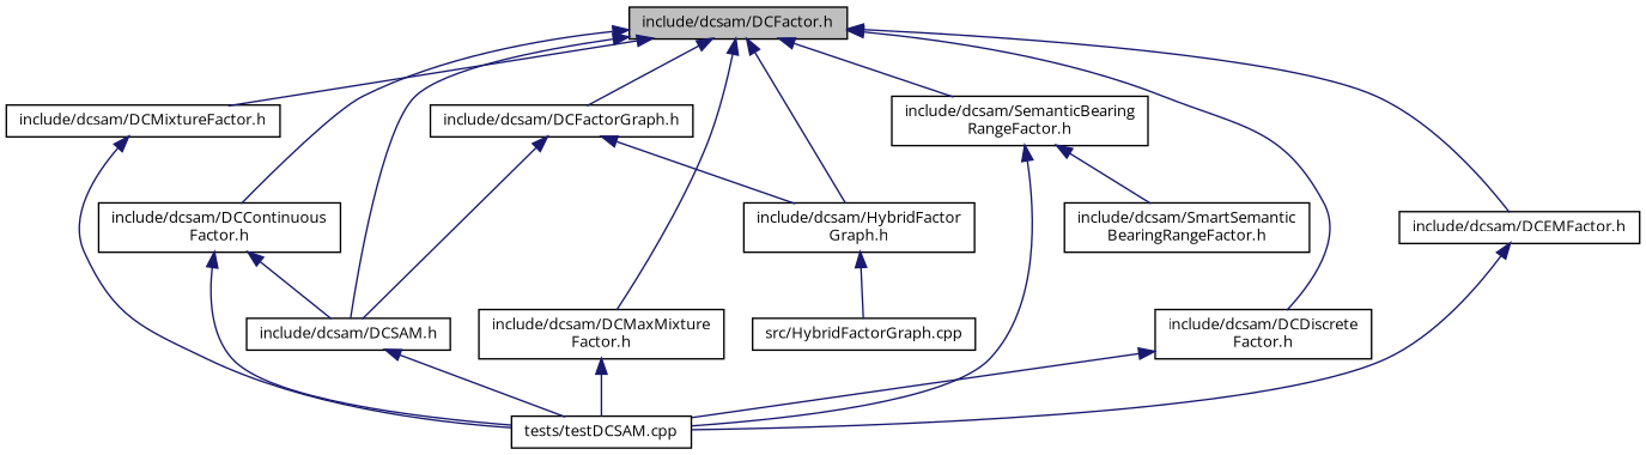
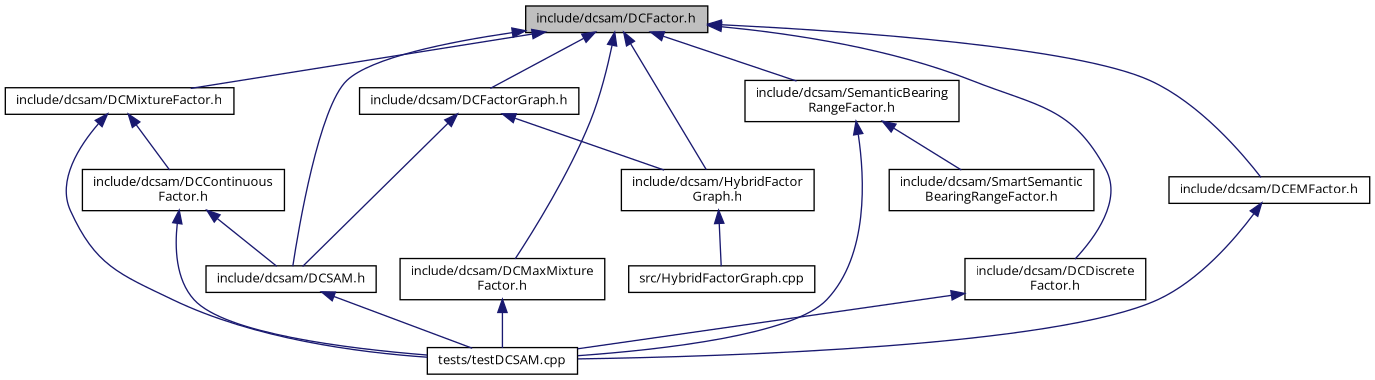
  digraph {
    fontname="Open Sans"
    node [color=black fillcolor=white fontname="Open Sans" fontsize=10 shape=record style=filled]
    edge [color=midnightblue dir=back fontname="Open Sans" fontsize=10 labelfontname=Helvetica labelfontsize=10 style=solid]
    n1 [fillcolor=grey75 fontcolor=black height=0.2 label="include/dcsam/DCFactor.h" width=0.4]
    n2 [height=0.2 label="include/dcsam/DCContinuous\lFactor.h" width=0.4]
    n3 [height=0.2 label="include/dcsam/DCSAM.h" width=0.4]
    n4 [height=0.2 label="include/dcsam/DCDiscrete\lFactor.h" width=0.4]
    n5 [height=0.2 label="include/dcsam/DCEMFactor.h" width=0.4]
    n6 [height=0.2 label="include/dcsam/DCFactorGraph.h" width=0.4]
    n7 [height=0.2 label="include/dcsam/HybridFactor\lGraph.h" width=0.4]
    n8 [height=0.2 label="include/dcsam/DCMaxMixture\lFactor.h" width=0.4]
    n9 [height=0.2 label="include/dcsam/DCMixtureFactor.h" width=0.4]
    n10 [height=0.2 label="include/dcsam/SemanticBearing\lRangeFactor.h" width=0.4]
    n11 [height=0.2 label="tests/testDCSAM.cpp" width=0.4]
    n12 [height=0.2 label="src/HybridFactorGraph.cpp" width=0.4]
    n13 [height=0.2 label="include/dcsam/SmartSemantic\lBearingRangeFactor.h" width=0.4]
-   n1 -> n2
+   n9 -> n2
    n1 -> n3
    n1 -> n4
    n1 -> n5
    n1 -> n6
    n1 -> n7
    n1 -> n8
    n1 -> n9
    n1 -> n10
    n2 -> n3
    n2 -> n11
    n3 -> n11
    n4 -> n11
    n5 -> n11
    n6 -> n3
    n6 -> n7
    n7 -> n12
    n8 -> n11
    n9 -> n11
    n10 -> n11
    n10 -> n13
  }
